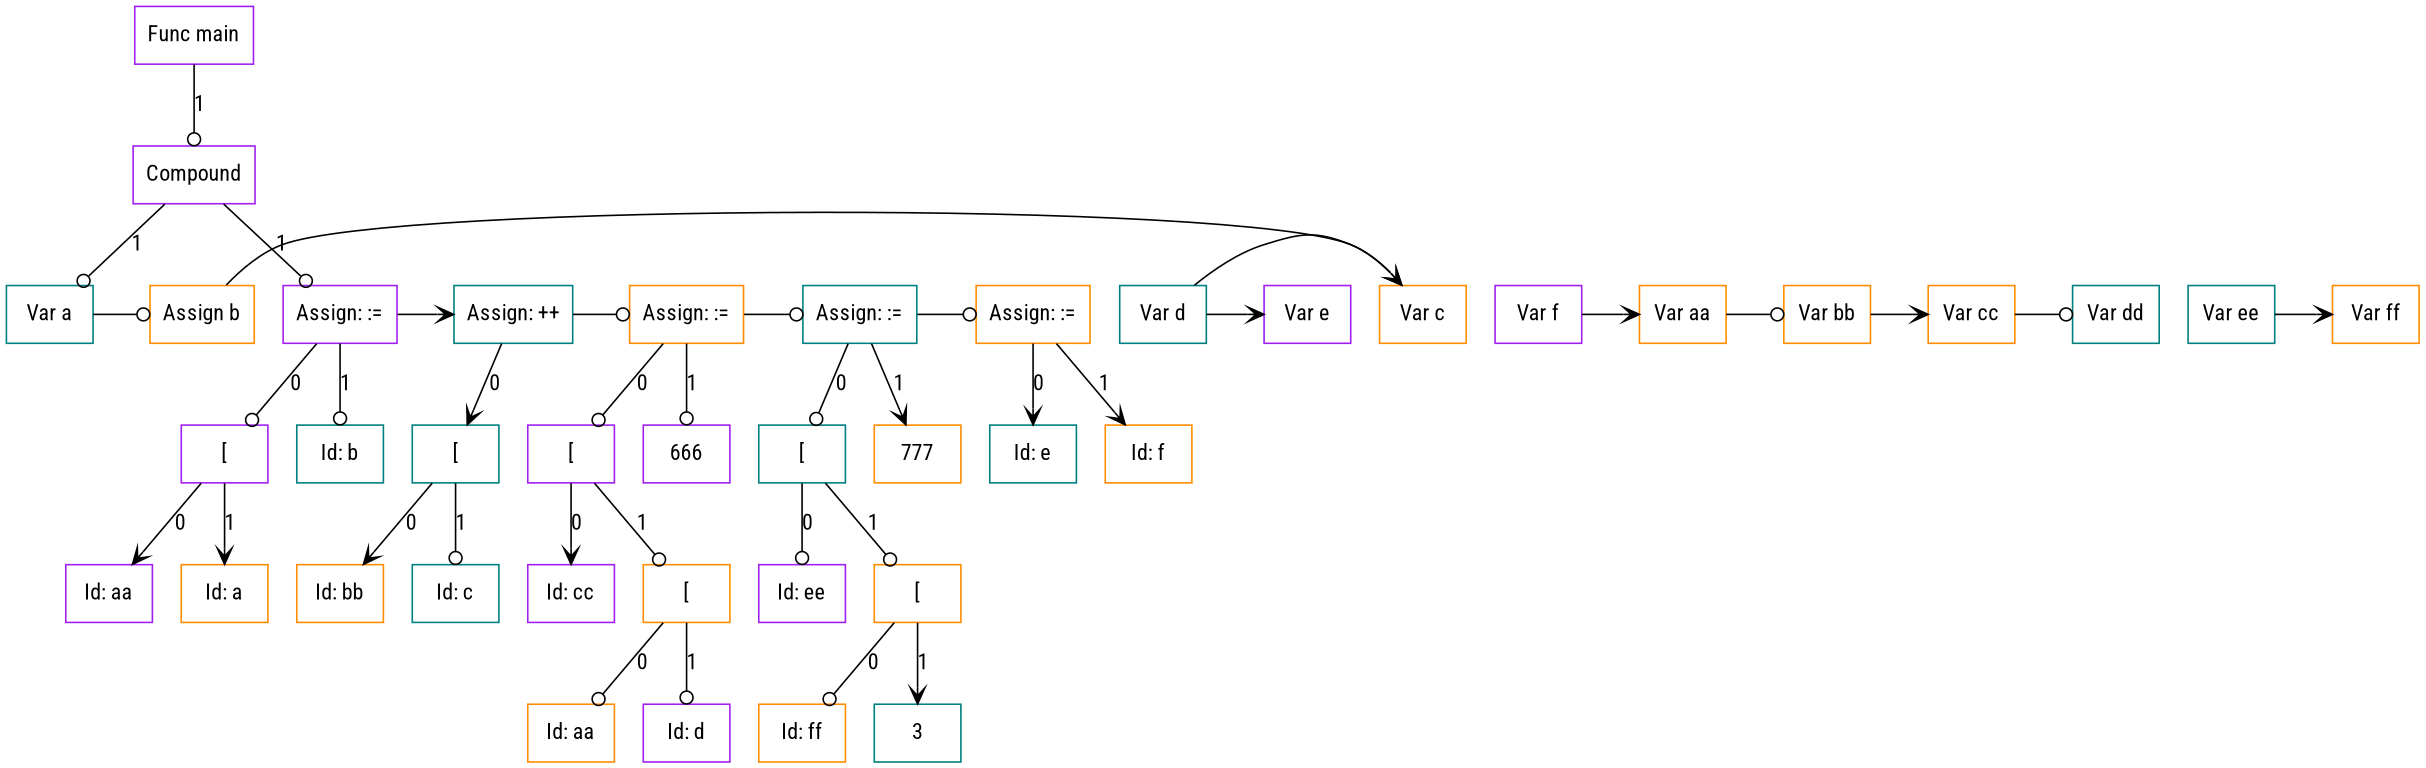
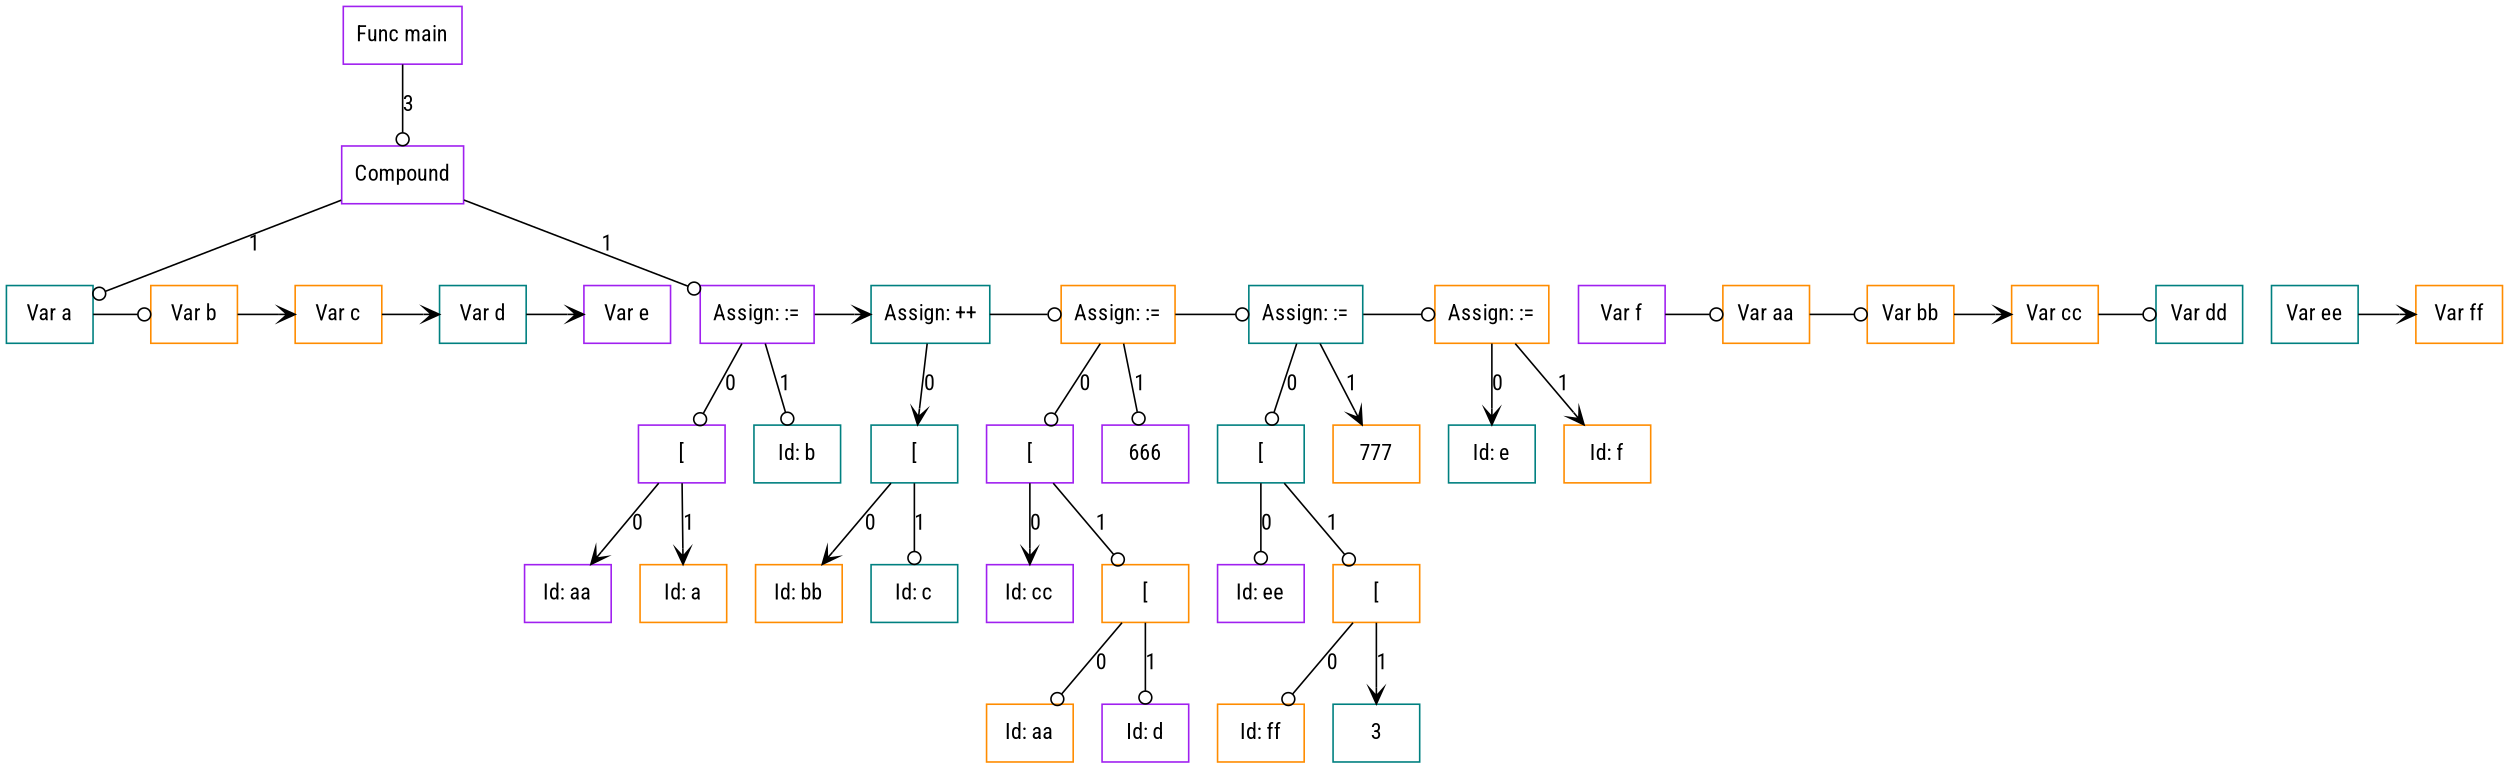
  digraph {
    fontname="Roboto Condensed"
    node [color=darkorange fontname="Roboto Condensed" shape=box]
    edge [arrowhead=odot fontname="Roboto Condensed"]
    n1 [color=purple label="Func main"]
    n2 [color=purple label=Compound]
    n3 [color=teal label="Var a"]
    n4 [color=purple label="Assign: :="]
-   n5 [label="Assign b"]
+   n5 [label="Var b"]
    n6 [label="Var c"]
    n7 [color=teal label="Var d"]
    n8 [color=purple label="Var e"]
    n9 [color=purple label="Var f"]
    n10 [label="Var aa"]
    n11 [label="Var bb"]
    n12 [label="Var cc"]
    n13 [color=teal label="Var dd"]
    n14 [color=teal label="Var ee"]
    n15 [label="Var ff"]
    n16 [color=purple label="["]
    n17 [color=teal label="Id: b"]
    n18 [color=purple label="Id: aa"]
    n19 [label="Id: a"]
    n20 [color=teal label="Assign: ++"]
    n21 [label="Assign: :="]
    n22 [color=teal label="Assign: :="]
    n23 [label="Assign: :="]
    n24 [label="Id: bb"]
    n25 [color=teal label="Id: c"]
    n26 [color=teal label="["]
    n27 [color=purple label="["]
    n28 [color=purple label=666]
    n29 [color=purple label="Id: cc"]
    n30 [label="["]
    n31 [label="Id: aa"]
    n32 [color=purple label="Id: d"]
    n33 [color=teal label="["]
    n34 [label=777]
    n35 [color=purple label="Id: ee"]
    n36 [label="["]
    n37 [label="Id: ff"]
    n38 [color=teal label=3]
    n39 [color=teal label="Id: e"]
    n40 [label="Id: f"]
    subgraph sub_1 {
      rankdir=TB
      n1
      n2
    }
    subgraph sub_2 {
      ordering=out
      rank=same
      rankdir=LR
      n2
    }
    subgraph sub_3 {
      ordering=out
      rank=same
      rankdir=LR
      n3
      n4
    }
    subgraph sub_4 {
      rankdir=TB
      n2
      n3
      n4
    }
    subgraph sub_5 {
      rank=same
      rankdir=LR
      n3
      n5
      n6
      n7
      n8
      n9
      n10
      n11
      n12
      n13
      n14
      n15
    }
    subgraph sub_6 {
      rankdir=LR
      n3
      n5
      n6
      n7
      n8
      n9
      n10
      n11
      n12
      n13
      n14
      n15
    }
    subgraph sub_7 {
      ordering=out
      rank=same
      rankdir=LR
      n16
      n17
    }
    subgraph sub_8 {
      rankdir=TB
      n4
      n16
      n17
    }
    subgraph sub_9 {
      ordering=out
      rank=same
      rankdir=LR
      n18
      n19
    }
    subgraph sub_10 {
      rankdir=TB
      n16
      n18
      n19
    }
    subgraph sub_11 {
      rank=same
      rankdir=LR
      n4
      n20
      n21
      n22
      n23
    }
    subgraph sub_12 {
      rankdir=LR
      n4
      n20
      n21
      n22
      n23
    }
    subgraph sub_13 {
      ordering=out
      rank=same
      rankdir=LR
      n24
      n25
    }
    subgraph sub_14 {
      ordering=out
      rank=same
      rankdir=LR
      n26
    }
    subgraph sub_15 {
      rankdir=TB
      n20
      n26
    }
    subgraph sub_16 {
      rankdir=TB
      n24
      n25
      n26
    }
    subgraph sub_17 {
      ordering=out
      rank=same
      rankdir=LR
      n27
      n28
    }
    subgraph sub_18 {
      rankdir=TB
      n21
      n27
      n28
    }
    subgraph sub_19 {
      ordering=out
      rank=same
      rankdir=LR
      n29
      n30
    }
    subgraph sub_20 {
      rankdir=TB
      n27
      n29
      n30
    }
    subgraph sub_21 {
      ordering=out
      rank=same
      rankdir=LR
      n31
      n32
    }
    subgraph sub_22 {
      rankdir=TB
      n30
      n31
      n32
    }
    subgraph sub_23 {
      ordering=out
      rank=same
      rankdir=LR
      n33
      n34
    }
    subgraph sub_24 {
      rankdir=TB
      n22
      n33
      n34
    }
    subgraph sub_25 {
      ordering=out
      rank=same
      rankdir=LR
      n35
      n36
    }
    subgraph sub_26 {
      rankdir=TB
      n33
      n35
      n36
    }
    subgraph sub_27 {
      ordering=out
      rank=same
      rankdir=LR
      n37
      n38
    }
    subgraph sub_28 {
      rankdir=TB
      n36
      n37
      n38
    }
    subgraph sub_29 {
      ordering=out
      rank=same
      rankdir=LR
      n39
      n40
    }
    subgraph sub_30 {
      rankdir=TB
      n23
      n39
      n40
    }
-   n1 -> n2 [label=1]
+   n1 -> n2 [label=3]
    n2 -> n3 [label=1]
    n2 -> n4 [label=1]
    n3 -> n5
    n4 -> n16 [label=0]
    n4 -> n17 [label=1]
    n4 -> n20 [arrowhead=vee]
    n5 -> n6 [arrowhead=vee]
-   n7 -> n6 [arrowhead=vee]
+   n6 -> n7 [arrowhead=vee]
    n7 -> n8 [arrowhead=vee]
-   n9 -> n10 [arrowhead=vee]
+   n9 -> n10
    n10 -> n11
    n11 -> n12 [arrowhead=vee]
    n12 -> n13
    n14 -> n15 [arrowhead=vee]
    n16 -> n18 [arrowhead=vee label=0]
    n16 -> n19 [arrowhead=vee label=1]
    n20 -> n21
    n20 -> n26 [arrowhead=vee label=0]
    n21 -> n22
    n21 -> n27 [label=0]
    n21 -> n28 [label=1]
    n22 -> n23
    n22 -> n33 [label=0]
    n22 -> n34 [arrowhead=vee label=1]
    n23 -> n39 [arrowhead=vee label=0]
    n23 -> n40 [arrowhead=vee label=1]
    n26 -> n24 [arrowhead=vee label=0]
    n26 -> n25 [label=1]
    n27 -> n29 [arrowhead=vee label=0]
    n27 -> n30 [label=1]
    n30 -> n31 [label=0]
    n30 -> n32 [label=1]
    n33 -> n35 [label=0]
    n33 -> n36 [label=1]
    n36 -> n37 [label=0]
    n36 -> n38 [arrowhead=vee label=1]
  }
